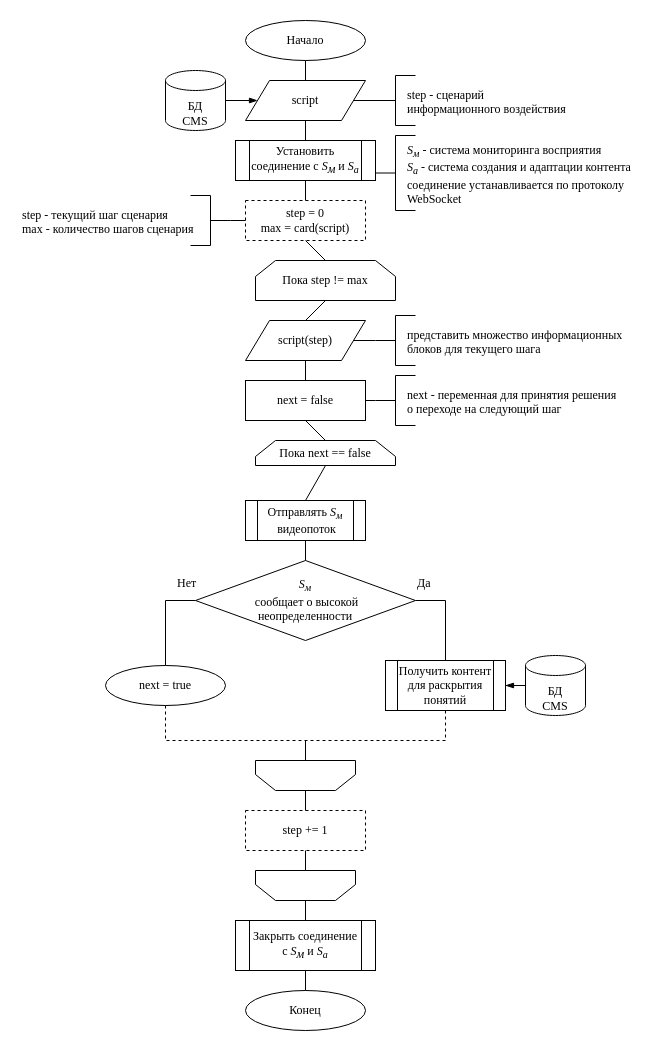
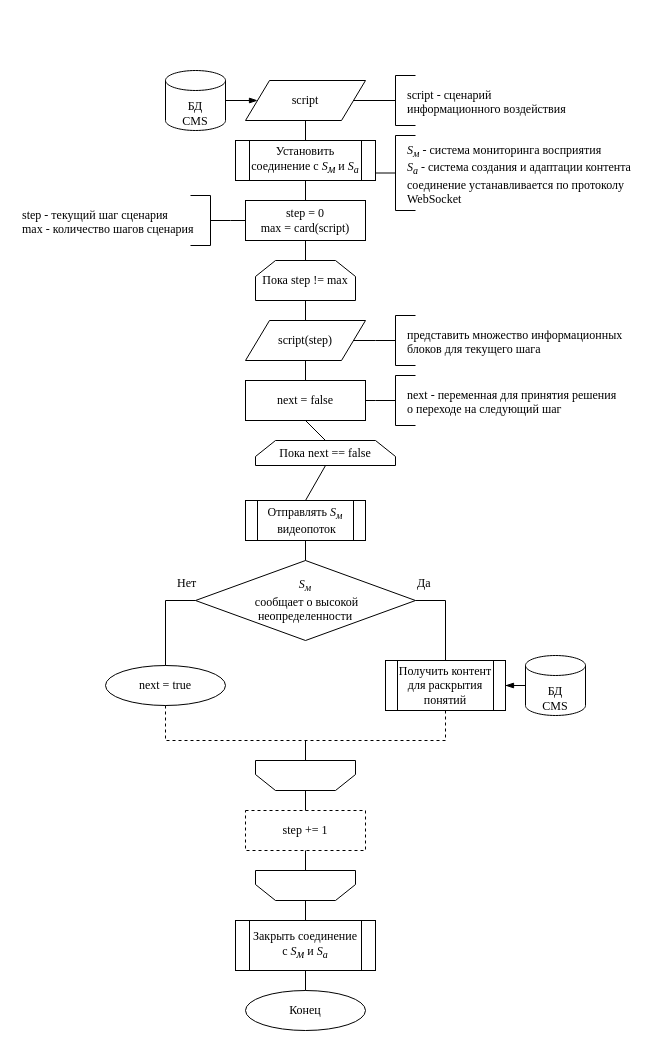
  <mxCell id="0" />
  <mxCell id="1" parent="0" />
- <mxCell id="2" value="Начало" style="ellipse;whiteSpace=wrap;html=1;fontFamily=Times New Roman;spacing=0;" vertex="1" parent="1"><mxGeometry x="245" y="20" width="120" height="40" as="geometry" /></mxCell>
  <mxCell id="3" value="Установить соединение с &lt;i&gt;S&lt;/i&gt;&lt;i style=&quot;vertical-align: sub&quot;&gt;м&lt;/i&gt;&lt;span style=&quot;vertical-align: sub&quot;&gt;&amp;nbsp;&lt;/span&gt;и&amp;nbsp;&lt;i&gt;S&lt;sub&gt;а&lt;/sub&gt;&lt;/i&gt;" style="shape=process;whiteSpace=wrap;html=1;backgroundOutline=1;fontFamily=Times New Roman;spacing=0;" vertex="1" parent="1"><mxGeometry x="235" y="140" width="140" height="40" as="geometry" /></mxCell>
- <mxCell id="4" value="step = 0&lt;br&gt;max = card(script)&lt;br&gt;" style="rounded=0;whiteSpace=wrap;html=1;fontFamily=Times New Roman;spacing=0;dashed=1;" vertex="1" parent="1"><mxGeometry x="245" y="200" width="120" height="40" as="geometry" /></mxCell>
+ <mxCell id="4" value="step = 0&lt;br&gt;max = card(script)&lt;br&gt;" style="rounded=0;whiteSpace=wrap;html=1;fontFamily=Times New Roman;spacing=0;" vertex="1" parent="1"><mxGeometry x="245" y="200" width="120" height="40" as="geometry" /></mxCell>
  <mxCell id="5" value="script" style="shape=parallelogram;perimeter=parallelogramPerimeter;whiteSpace=wrap;html=1;fontFamily=Times New Roman;spacing=0;" vertex="1" parent="1"><mxGeometry x="245" y="80" width="120" height="40" as="geometry" /></mxCell>
- <mxCell id="6" value="Пока step != max" style="shape=loopLimit;whiteSpace=wrap;html=1;fontFamily=Times New Roman;spacing=0;" vertex="1" parent="1"><mxGeometry x="255" y="260" width="140" height="40" as="geometry" /></mxCell>
+ <mxCell id="6" value="Пока step != max" style="shape=loopLimit;whiteSpace=wrap;html=1;fontFamily=Times New Roman;spacing=0;" vertex="1" parent="1"><mxGeometry x="255" y="260" width="100" height="40" as="geometry" /></mxCell>
  <mxCell id="7" value="script(step)" style="shape=parallelogram;perimeter=parallelogramPerimeter;whiteSpace=wrap;html=1;fontFamily=Times New Roman;spacing=0;" vertex="1" parent="1"><mxGeometry x="245" y="320" width="120" height="40" as="geometry" /></mxCell>
  <mxCell id="8" value="next = false&lt;br&gt;" style="rounded=0;whiteSpace=wrap;html=1;fontFamily=Times New Roman;spacing=0;" vertex="1" parent="1"><mxGeometry x="245" y="380" width="120" height="40" as="geometry" /></mxCell>
  <mxCell id="9" value="Пока next == false" style="shape=loopLimit;whiteSpace=wrap;html=1;fontFamily=Times New Roman;spacing=0;" vertex="1" parent="1"><mxGeometry x="255" y="440" width="140" height="25" as="geometry" /></mxCell>
  <mxCell id="10" value="Отправлять&amp;nbsp;&lt;i&gt;S&lt;sub&gt;м&lt;/sub&gt;&lt;/i&gt;&lt;br&gt;&amp;nbsp;видеопоток" style="shape=process;whiteSpace=wrap;html=1;backgroundOutline=1;fontFamily=Times New Roman;spacing=0;" vertex="1" parent="1"><mxGeometry x="245" y="500" width="120" height="40" as="geometry" /></mxCell>
  <mxCell id="11" value="&lt;i&gt;S&lt;sub&gt;м&lt;/sub&gt;&lt;/i&gt;&lt;br&gt;&amp;nbsp;сообщает о высокой&lt;br&gt;неопределенности" style="rhombus;whiteSpace=wrap;html=1;fontFamily=Times New Roman;spacing=0;" vertex="1" parent="1"><mxGeometry x="195" y="560" width="220" height="80" as="geometry" /></mxCell>
  <mxCell id="12" value="Получить контент для раскрытия понятий" style="shape=process;whiteSpace=wrap;html=1;backgroundOutline=1;fontFamily=Times New Roman;spacing=0;" vertex="1" parent="1"><mxGeometry x="385" y="660" width="120" height="50" as="geometry" /></mxCell>
  <mxCell id="13" value="next = true&lt;br&gt;" style="ellipse;whiteSpace=wrap;html=1;fontFamily=Times New Roman;spacing=0;" vertex="1" parent="1"><mxGeometry x="105" y="665" width="120" height="40" as="geometry" /></mxCell>
  <mxCell id="14" value="" style="shape=loopLimit;whiteSpace=wrap;html=1;fontFamily=Times New Roman;spacing=0;rotation=180;" vertex="1" parent="1"><mxGeometry x="255" y="760" width="100" height="30" as="geometry" /></mxCell>
  <mxCell id="15" value="step += 1&lt;br&gt;" style="rounded=0;whiteSpace=wrap;html=1;fontFamily=Times New Roman;spacing=0;dashed=1;" vertex="1" parent="1"><mxGeometry x="245" y="810" width="120" height="40" as="geometry" /></mxCell>
  <mxCell id="16" value="" style="shape=loopLimit;whiteSpace=wrap;html=1;fontFamily=Times New Roman;spacing=0;rotation=180;" vertex="1" parent="1"><mxGeometry x="255" y="870" width="100" height="30" as="geometry" /></mxCell>
  <mxCell id="17" value="Закрыть соединение с&amp;nbsp;&lt;i&gt;S&lt;/i&gt;&lt;i style=&quot;vertical-align: sub&quot;&gt;м&lt;/i&gt;&amp;nbsp;и&amp;nbsp;&lt;i&gt;S&lt;sub&gt;а&lt;/sub&gt;&lt;/i&gt;&lt;br&gt;" style="shape=process;whiteSpace=wrap;html=1;backgroundOutline=1;fontFamily=Times New Roman;spacing=0;" vertex="1" parent="1"><mxGeometry x="235" y="920" width="140" height="50" as="geometry" /></mxCell>
  <mxCell id="18" value="Конец" style="ellipse;whiteSpace=wrap;html=1;fontFamily=Times New Roman;spacing=0;" vertex="1" parent="1"><mxGeometry x="245" y="990" width="120" height="40" as="geometry" /></mxCell>
- <mxCell id="19" value="" style="endArrow=none;html=1;fontFamily=Times New Roman;entryX=0.5;entryY=1;entryDx=0;entryDy=0;exitX=0.5;exitY=0;exitDx=0;exitDy=0;" edge="1" parent="1" source="5" target="2"><mxGeometry width="50" height="50" relative="1" as="geometry"><mxPoint x="155" y="130" as="sourcePoint" /><mxPoint x="205" y="80" as="targetPoint" /></mxGeometry></mxCell>
  <mxCell id="20" value="" style="endArrow=none;html=1;fontFamily=Times New Roman;entryX=0.5;entryY=1;entryDx=0;entryDy=0;exitX=0.5;exitY=0;exitDx=0;exitDy=0;" edge="1" parent="1" source="3" target="5"><mxGeometry width="50" height="50" relative="1" as="geometry"><mxPoint x="315.333" y="90.333" as="sourcePoint" /><mxPoint x="315.333" y="70.333" as="targetPoint" /></mxGeometry></mxCell>
  <mxCell id="21" value="" style="endArrow=none;html=1;fontFamily=Times New Roman;entryX=0.5;entryY=1;entryDx=0;entryDy=0;exitX=0.5;exitY=0;exitDx=0;exitDy=0;" edge="1" parent="1" source="4" target="3"><mxGeometry width="50" height="50" relative="1" as="geometry"><mxPoint x="325.333" y="100.333" as="sourcePoint" /><mxPoint x="325.333" y="80.333" as="targetPoint" /></mxGeometry></mxCell>
  <mxCell id="22" value="" style="endArrow=none;html=1;fontFamily=Times New Roman;entryX=0.5;entryY=1;entryDx=0;entryDy=0;exitX=0.5;exitY=0;exitDx=0;exitDy=0;" edge="1" parent="1" source="6" target="4"><mxGeometry width="50" height="50" relative="1" as="geometry"><mxPoint x="335.333" y="110.333" as="sourcePoint" /><mxPoint x="335.333" y="90.333" as="targetPoint" /></mxGeometry></mxCell>
  <mxCell id="23" value="" style="endArrow=none;html=1;fontFamily=Times New Roman;entryX=0.5;entryY=1;entryDx=0;entryDy=0;exitX=0.5;exitY=0;exitDx=0;exitDy=0;" edge="1" parent="1" source="7" target="6"><mxGeometry width="50" height="50" relative="1" as="geometry"><mxPoint x="345.333" y="120.333" as="sourcePoint" /><mxPoint x="345.333" y="100.333" as="targetPoint" /></mxGeometry></mxCell>
  <mxCell id="24" value="" style="endArrow=none;html=1;fontFamily=Times New Roman;entryX=0.5;entryY=1;entryDx=0;entryDy=0;exitX=0.5;exitY=0;exitDx=0;exitDy=0;" edge="1" parent="1" source="8" target="7"><mxGeometry width="50" height="50" relative="1" as="geometry"><mxPoint x="355.333" y="130.333" as="sourcePoint" /><mxPoint x="355.333" y="110.333" as="targetPoint" /></mxGeometry></mxCell>
  <mxCell id="25" value="" style="endArrow=none;html=1;fontFamily=Times New Roman;entryX=0.5;entryY=1;entryDx=0;entryDy=0;exitX=0.5;exitY=0;exitDx=0;exitDy=0;" edge="1" parent="1" source="9" target="8"><mxGeometry width="50" height="50" relative="1" as="geometry"><mxPoint x="365.333" y="140.333" as="sourcePoint" /><mxPoint x="365.333" y="120.333" as="targetPoint" /></mxGeometry></mxCell>
  <mxCell id="26" value="" style="endArrow=none;html=1;fontFamily=Times New Roman;entryX=0.5;entryY=1;entryDx=0;entryDy=0;exitX=0.5;exitY=0;exitDx=0;exitDy=0;" edge="1" parent="1" source="10" target="9"><mxGeometry width="50" height="50" relative="1" as="geometry"><mxPoint x="375.333" y="150.333" as="sourcePoint" /><mxPoint x="375.333" y="130.333" as="targetPoint" /></mxGeometry></mxCell>
  <mxCell id="27" value="" style="endArrow=none;html=1;fontFamily=Times New Roman;entryX=0.5;entryY=1;entryDx=0;entryDy=0;exitX=0.5;exitY=0;exitDx=0;exitDy=0;" edge="1" parent="1" source="11" target="10"><mxGeometry width="50" height="50" relative="1" as="geometry"><mxPoint x="385.333" y="160.333" as="sourcePoint" /><mxPoint x="385.333" y="140.333" as="targetPoint" /></mxGeometry></mxCell>
  <mxCell id="28" value="" style="endArrow=none;html=1;fontFamily=Times New Roman;entryX=0.5;entryY=0;entryDx=0;entryDy=0;exitX=0.5;exitY=0;exitDx=0;exitDy=0;" edge="1" parent="1" source="15" target="14"><mxGeometry width="50" height="50" relative="1" as="geometry"><mxPoint x="315.333" y="600.333" as="sourcePoint" /><mxPoint x="315.333" y="580.333" as="targetPoint" /></mxGeometry></mxCell>
  <mxCell id="29" value="" style="endArrow=none;html=1;fontFamily=Times New Roman;exitX=0.5;exitY=1;exitDx=0;exitDy=0;entryX=0.5;entryY=1;entryDx=0;entryDy=0;" edge="1" parent="1" source="16" target="15"><mxGeometry width="50" height="50" relative="1" as="geometry"><mxPoint x="325.333" y="610.333" as="sourcePoint" /><mxPoint x="385" y="870" as="targetPoint" /></mxGeometry></mxCell>
  <mxCell id="30" value="" style="endArrow=none;html=1;fontFamily=Times New Roman;entryX=0.5;entryY=0;entryDx=0;entryDy=0;exitX=0.5;exitY=0;exitDx=0;exitDy=0;" edge="1" parent="1" source="17" target="16"><mxGeometry width="50" height="50" relative="1" as="geometry"><mxPoint x="335.333" y="620.333" as="sourcePoint" /><mxPoint x="335.333" y="600.333" as="targetPoint" /></mxGeometry></mxCell>
  <mxCell id="31" value="" style="endArrow=none;html=1;fontFamily=Times New Roman;entryX=0.5;entryY=1;entryDx=0;entryDy=0;exitX=0.5;exitY=0;exitDx=0;exitDy=0;" edge="1" parent="1" source="18" target="17"><mxGeometry width="50" height="50" relative="1" as="geometry"><mxPoint x="345.333" y="630.333" as="sourcePoint" /><mxPoint x="345.333" y="610.333" as="targetPoint" /></mxGeometry></mxCell>
  <mxCell id="32" value="" style="endArrow=none;html=1;fontFamily=Times New Roman;entryX=1;entryY=0.5;entryDx=0;entryDy=0;rounded=0;" edge="1" parent="1" source="12" target="11"><mxGeometry width="50" height="50" relative="1" as="geometry"><mxPoint x="355.333" y="610.333" as="sourcePoint" /><mxPoint x="355.333" y="590.333" as="targetPoint" /><Array as="points"><mxPoint x="445" y="600" /></Array></mxGeometry></mxCell>
  <mxCell id="33" value="" style="endArrow=none;html=1;fontFamily=Times New Roman;entryX=0;entryY=0.5;entryDx=0;entryDy=0;rounded=0;exitX=0.5;exitY=0;exitDx=0;exitDy=0;" edge="1" parent="1" source="13" target="11"><mxGeometry width="50" height="50" relative="1" as="geometry"><mxPoint x="455" y="670" as="sourcePoint" /><mxPoint x="425.333" y="610.333" as="targetPoint" /><Array as="points"><mxPoint x="165" y="600" /></Array></mxGeometry></mxCell>
  <mxCell id="34" value="" style="endArrow=none;html=1;fontFamily=Times New Roman;entryX=0.5;entryY=1;entryDx=0;entryDy=0;rounded=0;exitX=0.5;exitY=1;exitDx=0;exitDy=0;dashed=1;" edge="1" parent="1" source="13" target="12"><mxGeometry width="50" height="50" relative="1" as="geometry"><mxPoint x="185.333" y="685" as="sourcePoint" /><mxPoint x="215.333" y="620.333" as="targetPoint" /><Array as="points"><mxPoint x="165" y="740" /><mxPoint x="445" y="740" /></Array></mxGeometry></mxCell>
  <mxCell id="35" value="" style="endArrow=none;html=1;fontFamily=Times New Roman;exitX=0.5;exitY=1;exitDx=0;exitDy=0;" edge="1" parent="1" source="14"><mxGeometry width="50" height="50" relative="1" as="geometry"><mxPoint x="315.333" y="820.333" as="sourcePoint" /><mxPoint x="305" y="740" as="targetPoint" /></mxGeometry></mxCell>
  <mxCell id="36" value="Нет" style="text;html=1;resizable=0;points=[];autosize=1;align=left;verticalAlign=top;spacingTop=-4;fontFamily=Times New Roman;" vertex="1" parent="1"><mxGeometry x="175" y="573" width="30" height="20" as="geometry" /></mxCell>
  <mxCell id="37" value="Да" style="text;html=1;resizable=0;points=[];autosize=1;align=left;verticalAlign=top;spacingTop=-4;fontFamily=Times New Roman;" vertex="1" parent="1"><mxGeometry x="415" y="573" width="30" height="20" as="geometry" /></mxCell>
  <mxCell id="38" style="edgeStyle=orthogonalEdgeStyle;rounded=0;orthogonalLoop=1;jettySize=auto;html=1;entryX=1;entryY=0.5;entryDx=0;entryDy=0;fontFamily=Times New Roman;endArrow=none;endFill=0;" edge="1" parent="1" source="39" target="5"><mxGeometry relative="1" as="geometry" /></mxCell>
  <mxCell id="39" value="" style="strokeWidth=1;html=1;shape=mxgraph.flowchart.annotation_2;align=left;pointerEvents=1;fontFamily=Times New Roman;" vertex="1" parent="1"><mxGeometry x="375" y="75" width="40" height="50" as="geometry" /></mxCell>
- <mxCell id="40" value="step - сценарий&lt;br&gt;информационного воздействия&lt;br&gt;" style="text;html=1;resizable=0;points=[];autosize=1;align=left;verticalAlign=top;spacingTop=-4;fontFamily=Times New Roman;" vertex="1" parent="1"><mxGeometry x="405" y="85" width="170" height="30" as="geometry" /></mxCell>
+ <mxCell id="40" value="script - сценарий&lt;br&gt;информационного воздействия&lt;br&gt;" style="text;html=1;resizable=0;points=[];autosize=1;align=left;verticalAlign=top;spacingTop=-4;fontFamily=Times New Roman;" vertex="1" parent="1"><mxGeometry x="405" y="85" width="170" height="30" as="geometry" /></mxCell>
  <mxCell id="41" style="edgeStyle=orthogonalEdgeStyle;rounded=0;orthogonalLoop=1;jettySize=auto;html=1;endArrow=blockThin;endFill=1;fontFamily=Times New Roman;" edge="1" parent="1" source="42" target="5"><mxGeometry relative="1" as="geometry" /></mxCell>
  <mxCell id="42" value="БД&lt;br&gt;CMS&lt;br&gt;" style="strokeWidth=1;html=1;shape=mxgraph.flowchart.database;whiteSpace=wrap;fontFamily=Times New Roman;spacing=2;verticalAlign=bottom;" vertex="1" parent="1"><mxGeometry x="165" y="70" width="60" height="60" as="geometry" /></mxCell>
  <mxCell id="43" value="" style="strokeWidth=1;html=1;shape=mxgraph.flowchart.annotation_2;align=left;pointerEvents=1;fontFamily=Times New Roman;" vertex="1" parent="1"><mxGeometry x="375" y="135" width="40" height="75" as="geometry" /></mxCell>
  <mxCell id="44" value="&lt;i&gt;S&lt;sub&gt;м&lt;/sub&gt;&lt;/i&gt; - система мониторинга восприятия&lt;br&gt;&lt;i&gt;S&lt;sub&gt;а&lt;/sub&gt;&lt;/i&gt; - система создания и адаптации контента&lt;br&gt;соединение устанавливается по протоколу&lt;br&gt;WebSocket&lt;br&gt;" style="text;html=1;resizable=0;points=[];autosize=1;align=left;verticalAlign=top;spacingTop=-4;fontFamily=Times New Roman;" vertex="1" parent="1"><mxGeometry x="405" y="140" width="240" height="70" as="geometry" /></mxCell>
  <mxCell id="45" value="" style="strokeWidth=1;html=1;shape=mxgraph.flowchart.annotation_2;align=left;pointerEvents=1;fontFamily=Times New Roman;rotation=180;" vertex="1" parent="1"><mxGeometry x="190" y="195" width="40" height="50" as="geometry" /></mxCell>
  <mxCell id="46" value="" style="endArrow=none;html=1;fontFamily=Times New Roman;entryX=0;entryY=0.5;entryDx=0;entryDy=0;entryPerimeter=0;" edge="1" parent="1" source="4" target="45"><mxGeometry width="50" height="50" relative="1" as="geometry"><mxPoint x="314.889" y="149.778" as="sourcePoint" /><mxPoint x="314.889" y="129.778" as="targetPoint" /></mxGeometry></mxCell>
  <mxCell id="47" value="step - текущий шаг сценария&lt;br&gt;max - количество шагов сценария&lt;br&gt;" style="text;html=1;resizable=0;points=[];autosize=1;align=left;verticalAlign=top;spacingTop=-4;fontFamily=Times New Roman;" vertex="1" parent="1"><mxGeometry x="20" y="205" width="190" height="30" as="geometry" /></mxCell>
  <mxCell id="48" value="" style="strokeWidth=1;html=1;shape=mxgraph.flowchart.annotation_2;align=left;pointerEvents=1;fontFamily=Times New Roman;" vertex="1" parent="1"><mxGeometry x="375" y="315" width="40" height="50" as="geometry" /></mxCell>
  <mxCell id="49" style="edgeStyle=orthogonalEdgeStyle;rounded=0;orthogonalLoop=1;jettySize=auto;html=1;fontFamily=Times New Roman;endArrow=none;endFill=0;exitX=0;exitY=0.5;exitDx=0;exitDy=0;exitPerimeter=0;entryX=1;entryY=0.5;entryDx=0;entryDy=0;" edge="1" parent="1" source="48" target="7"><mxGeometry relative="1" as="geometry"><mxPoint x="385" y="109.778" as="sourcePoint" /><mxPoint x="363.222" y="109.778" as="targetPoint" /></mxGeometry></mxCell>
  <mxCell id="50" value="представить множество информационных&lt;br&gt;блоков для текущего шага&lt;br&gt;" style="text;html=1;resizable=0;points=[];autosize=1;align=left;verticalAlign=top;spacingTop=-4;fontFamily=Times New Roman;" vertex="1" parent="1"><mxGeometry x="405" y="325" width="230" height="30" as="geometry" /></mxCell>
  <mxCell id="51" value="" style="strokeWidth=1;html=1;shape=mxgraph.flowchart.annotation_2;align=left;pointerEvents=1;fontFamily=Times New Roman;" vertex="1" parent="1"><mxGeometry x="375" y="375" width="40" height="50" as="geometry" /></mxCell>
  <mxCell id="52" style="edgeStyle=orthogonalEdgeStyle;rounded=0;orthogonalLoop=1;jettySize=auto;html=1;fontFamily=Times New Roman;endArrow=none;endFill=0;exitX=0;exitY=0.5;exitDx=0;exitDy=0;exitPerimeter=0;entryX=1;entryY=0.5;entryDx=0;entryDy=0;" edge="1" parent="1" source="51" target="8"><mxGeometry relative="1" as="geometry"><mxPoint x="384.889" y="349.778" as="sourcePoint" /><mxPoint x="363.222" y="349.778" as="targetPoint" /></mxGeometry></mxCell>
  <mxCell id="53" value="next - переменная для принятия решения&lt;br&gt;о переходе на следующий шаг&lt;br&gt;" style="text;html=1;resizable=0;points=[];autosize=1;align=left;verticalAlign=top;spacingTop=-4;fontFamily=Times New Roman;" vertex="1" parent="1"><mxGeometry x="405" y="385" width="220" height="30" as="geometry" /></mxCell>
  <mxCell id="54" style="edgeStyle=orthogonalEdgeStyle;rounded=0;orthogonalLoop=1;jettySize=auto;html=1;endArrow=blockThin;endFill=1;fontFamily=Times New Roman;" edge="1" parent="1" source="55" target="12"><mxGeometry relative="1" as="geometry" /></mxCell>
  <mxCell id="55" value="БД&lt;br&gt;CMS&lt;br&gt;" style="strokeWidth=1;html=1;shape=mxgraph.flowchart.database;whiteSpace=wrap;fontFamily=Times New Roman;spacing=2;verticalAlign=bottom;" vertex="1" parent="1"><mxGeometry x="525" y="655" width="60" height="60" as="geometry" /></mxCell>
